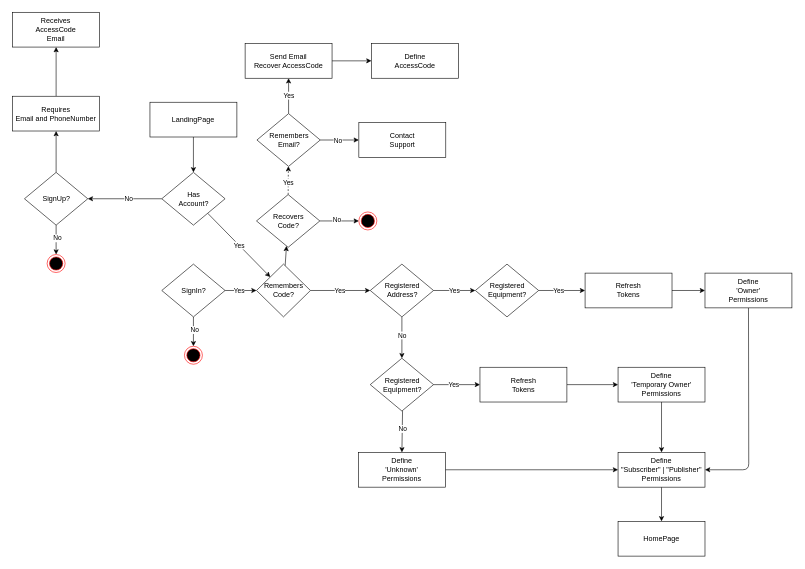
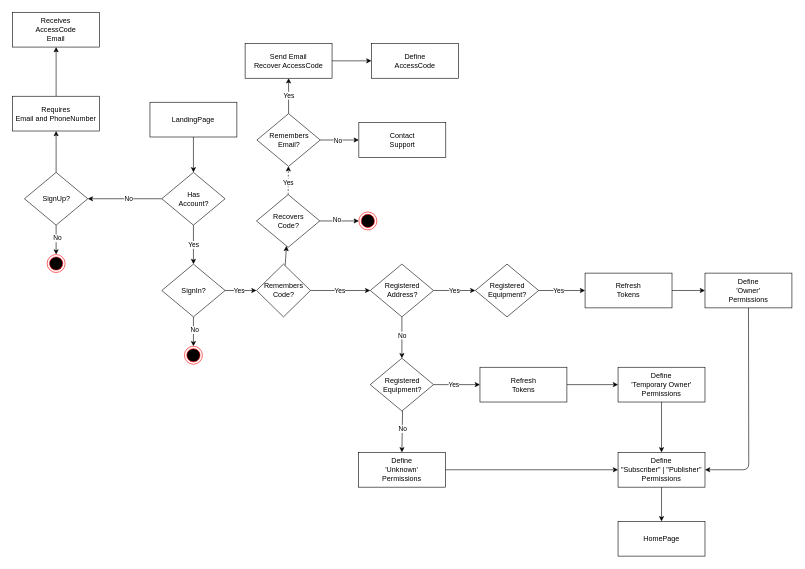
  <mxCell id="0" />
  <mxCell id="1" parent="0" />
  <mxCell id="2" value="" style="edgeStyle=none;html=1;" parent="1" source="6" target="10" edge="1"><mxGeometry relative="1" as="geometry" /></mxCell>
  <mxCell id="3" value="Yes" style="edgeLabel;html=1;align=center;verticalAlign=middle;resizable=0;points=[];" vertex="1" connectable="0" parent="2"><mxGeometry x="-0.126" y="1" relative="1" as="geometry"><mxPoint as="offset" /></mxGeometry></mxCell>
  <mxCell id="4" value="" style="edgeStyle=none;html=1;" parent="1" source="6" target="11" edge="1"><mxGeometry relative="1" as="geometry" /></mxCell>
  <mxCell id="5" value="No" style="edgeLabel;html=1;align=center;verticalAlign=middle;resizable=0;points=[];" vertex="1" connectable="0" parent="4"><mxGeometry x="-0.143" y="2" relative="1" as="geometry"><mxPoint as="offset" /></mxGeometry></mxCell>
  <mxCell id="6" value="SignIn?" style="shape=rhombus;html=1;dashed=0;whitespace=wrap;perimeter=rhombusPerimeter;" parent="1" vertex="1"><mxGeometry y="440" width="105.6" height="88" as="geometry" x="269" /></mxCell>
  <mxCell id="7" value="" style="edgeStyle=none;html=1;" edge="1" parent="1" source="10" target="15"><mxGeometry relative="1" as="geometry" /></mxCell>
  <mxCell id="8" value="Yes" style="edgeLabel;html=1;align=center;verticalAlign=middle;resizable=0;points=[];" vertex="1" connectable="0" parent="7"><mxGeometry x="-0.15" y="3" relative="1" as="geometry"><mxPoint x="6" y="3" as="offset" /></mxGeometry></mxCell>
  <mxCell id="9" value="" style="edgeStyle=none;html=1;" edge="1" parent="1" source="10" target="61"><mxGeometry relative="1" as="geometry" /></mxCell>
  <mxCell id="10" value="Remembers&lt;br&gt;Code?" style="shape=rhombus;html=1;dashed=0;whitespace=wrap;perimeter=rhombusPerimeter;" parent="1" vertex="1"><mxGeometry x="427" y="440" width="90" height="88" as="geometry" /></mxCell>
  <mxCell id="11" value="" style="ellipse;html=1;shape=endState;fillColor=#000000;strokeColor=#ff0000;" parent="1" vertex="1"><mxGeometry x="306.8" y="577" width="30" height="30" as="geometry" /></mxCell>
  <mxCell id="12" value="Yes" style="edgeStyle=none;html=1;" edge="1" parent="1" source="15" target="18"><mxGeometry relative="1" as="geometry" /></mxCell>
  <mxCell id="13" value="" style="edgeStyle=none;html=1;" edge="1" parent="1" source="15" target="21"><mxGeometry relative="1" as="geometry" /></mxCell>
  <mxCell id="14" value="No" style="edgeLabel;html=1;align=center;verticalAlign=middle;resizable=0;points=[];" vertex="1" connectable="0" parent="13"><mxGeometry x="-0.141" relative="1" as="geometry"><mxPoint as="offset" /></mxGeometry></mxCell>
  <mxCell id="15" value="Registered&lt;br&gt;Address?" style="shape=rhombus;html=1;dashed=0;whitespace=wrap;perimeter=rhombusPerimeter;" vertex="1" parent="1"><mxGeometry x="616.7" y="440" width="105.6" height="88" as="geometry" /></mxCell>
  <mxCell id="16" value="" style="edgeStyle=none;html=1;" edge="1" parent="1" source="18" target="20"><mxGeometry relative="1" as="geometry" /></mxCell>
  <mxCell id="17" value="Yes" style="edgeLabel;html=1;align=center;verticalAlign=middle;resizable=0;points=[];" vertex="1" connectable="0" parent="16"><mxGeometry x="-0.143" relative="1" as="geometry"><mxPoint as="offset" /></mxGeometry></mxCell>
  <mxCell id="18" value="Registered&lt;br&gt;Equipment?" style="shape=rhombus;html=1;dashed=0;whitespace=wrap;perimeter=rhombusPerimeter;" vertex="1" parent="1"><mxGeometry x="792" y="440" width="105.6" height="88" as="geometry" /></mxCell>
  <mxCell id="19" value="" style="edgeStyle=none;html=1;" edge="1" parent="1" source="20" target="27"><mxGeometry relative="1" as="geometry" /></mxCell>
  <mxCell id="20" value="Refresh&lt;br&gt;Tokens" style="whiteSpace=wrap;html=1;align=center;" vertex="1" parent="1"><mxGeometry x="975" y="455" width="145" height="58" as="geometry" /></mxCell>
  <mxCell id="21" value="Registered&lt;br&gt;Equipment?" style="shape=rhombus;html=1;dashed=0;whitespace=wrap;perimeter=rhombusPerimeter;" vertex="1" parent="1"><mxGeometry x="616.7" y="597" width="105.6" height="88" as="geometry" /></mxCell>
  <mxCell id="22" value="" style="edgeStyle=none;html=1;" edge="1" parent="1" target="25"><mxGeometry relative="1" as="geometry"><mxPoint x="722.3" y="641" as="sourcePoint" /></mxGeometry></mxCell>
  <mxCell id="23" value="Yes" style="edgeLabel;html=1;align=center;verticalAlign=middle;resizable=0;points=[];" vertex="1" connectable="0" parent="22"><mxGeometry x="-0.143" relative="1" as="geometry"><mxPoint as="offset" /></mxGeometry></mxCell>
  <mxCell id="24" value="" style="edgeStyle=none;html=1;" edge="1" parent="1" source="25" target="29"><mxGeometry relative="1" as="geometry" /></mxCell>
  <mxCell id="25" value="Refresh&lt;br&gt;Tokens" style="whiteSpace=wrap;html=1;align=center;" vertex="1" parent="1"><mxGeometry x="799.7" y="612" width="145" height="58" as="geometry" /></mxCell>
  <mxCell id="26" style="edgeStyle=none;html=1;entryX=1;entryY=0.5;entryDx=0;entryDy=0;" edge="1" parent="1" source="27" target="35"><mxGeometry relative="1" as="geometry"><Array as="points"><mxPoint x="1248" y="783" /></Array></mxGeometry></mxCell>
  <mxCell id="27" value="Define&lt;br&gt;'Owner'&lt;br&gt;Permissions" style="whiteSpace=wrap;html=1;align=center;" vertex="1" parent="1"><mxGeometry x="1175" y="455" width="145" height="58" as="geometry" /></mxCell>
  <mxCell id="28" style="edgeStyle=none;html=1;entryX=0.5;entryY=0;entryDx=0;entryDy=0;" edge="1" parent="1" source="29" target="35"><mxGeometry relative="1" as="geometry" /></mxCell>
  <mxCell id="29" value="Define&lt;br&gt;'Temporary Owner'&lt;br&gt;Permissions" style="whiteSpace=wrap;html=1;align=center;" vertex="1" parent="1"><mxGeometry x="1030" y="612" width="145" height="58" as="geometry" /></mxCell>
  <mxCell id="30" value="" style="edgeStyle=none;html=1;exitX=0.5;exitY=1;exitDx=0;exitDy=0;entryX=0.5;entryY=0;entryDx=0;entryDy=0;" edge="1" parent="1" target="33"><mxGeometry relative="1" as="geometry"><mxPoint x="670.6" y="685" as="sourcePoint" /><mxPoint x="669.847" y="748" as="targetPoint" /><Array as="points" /></mxGeometry></mxCell>
  <mxCell id="31" value="No" style="edgeLabel;html=1;align=center;verticalAlign=middle;resizable=0;points=[];" vertex="1" connectable="0" parent="30"><mxGeometry x="-0.143" relative="1" as="geometry"><mxPoint as="offset" /></mxGeometry></mxCell>
  <mxCell id="32" style="edgeStyle=none;html=1;entryX=0;entryY=0.5;entryDx=0;entryDy=0;" edge="1" parent="1" source="33" target="35"><mxGeometry relative="1" as="geometry" /></mxCell>
  <mxCell id="33" value="Define&lt;br&gt;'Unknown'&lt;br&gt;Permissions" style="whiteSpace=wrap;html=1;align=center;" vertex="1" parent="1"><mxGeometry x="597" y="754" width="145" height="58" as="geometry" /></mxCell>
  <mxCell id="34" style="edgeStyle=none;html=1;" edge="1" parent="1" source="35" target="42"><mxGeometry relative="1" as="geometry" /></mxCell>
  <mxCell id="35" value="Define&lt;br&gt;&quot;Subscriber&quot; | &quot;Publisher&quot;&lt;br&gt;Permissions" style="whiteSpace=wrap;html=1;align=center;" vertex="1" parent="1"><mxGeometry x="1030" y="754" width="145" height="58" as="geometry" /></mxCell>
- <mxCell id="36" value="Yes" style="edgeStyle=none;html=1;" edge="1" parent="1" source="39" target="10"><mxGeometry relative="1" as="geometry" /></mxCell>
+ <mxCell id="36" value="Yes" style="edgeStyle=none;html=1;entryX=0.5;entryY=0;entryDx=0;entryDy=0;" edge="1" parent="1" source="39" target="6"><mxGeometry relative="1" as="geometry" /></mxCell>
  <mxCell id="37" value="" style="edgeStyle=none;html=1;entryX=1;entryY=0.5;entryDx=0;entryDy=0;" edge="1" parent="1" source="39" target="44"><mxGeometry relative="1" as="geometry"><mxPoint x="151" y="331" as="targetPoint" /></mxGeometry></mxCell>
  <mxCell id="38" value="No" style="edgeLabel;html=1;align=center;verticalAlign=middle;resizable=0;points=[];" vertex="1" connectable="0" parent="37"><mxGeometry x="-0.096" relative="1" as="geometry"><mxPoint as="offset" /></mxGeometry></mxCell>
  <mxCell id="39" value="Has&lt;br&gt;Account?" style="shape=rhombus;html=1;dashed=0;whitespace=wrap;perimeter=rhombusPerimeter;" vertex="1" parent="1"><mxGeometry y="287" width="105.6" height="88" as="geometry" x="269" /></mxCell>
  <mxCell id="40" style="edgeStyle=none;html=1;" edge="1" parent="1" source="41" target="39"><mxGeometry relative="1" as="geometry" /></mxCell>
  <mxCell id="41" value="LandingPage" style="whiteSpace=wrap;html=1;align=center;" vertex="1" parent="1"><mxGeometry x="249.3" y="170" width="145" height="58" as="geometry" /></mxCell>
  <mxCell id="42" value="HomePage" style="whiteSpace=wrap;html=1;align=center;" vertex="1" parent="1"><mxGeometry x="1030" y="869" width="145" height="58" as="geometry" /></mxCell>
  <mxCell id="43" value="" style="edgeStyle=none;html=1;" edge="1" parent="1" source="44" target="49"><mxGeometry relative="1" as="geometry" /></mxCell>
  <mxCell id="44" value="SignUp?" style="shape=rhombus;html=1;dashed=0;whitespace=wrap;perimeter=rhombusPerimeter;" vertex="1" parent="1"><mxGeometry x="40" y="287" width="105.6" height="88" as="geometry" /></mxCell>
  <mxCell id="45" value="" style="edgeStyle=none;html=1;" edge="1" parent="1" target="47"><mxGeometry relative="1" as="geometry"><mxPoint x="92.8" y="375" as="sourcePoint" /></mxGeometry></mxCell>
  <mxCell id="46" value="No" style="edgeLabel;html=1;align=center;verticalAlign=middle;resizable=0;points=[];" vertex="1" connectable="0" parent="45"><mxGeometry x="-0.143" y="2" relative="1" as="geometry"><mxPoint as="offset" /></mxGeometry></mxCell>
  <mxCell id="47" value="" style="ellipse;html=1;shape=endState;fillColor=#000000;strokeColor=#ff0000;" vertex="1" parent="1"><mxGeometry x="77.8" y="424" width="30" height="30" as="geometry" /></mxCell>
  <mxCell id="48" value="" style="edgeStyle=none;html=1;exitX=0.5;exitY=0;exitDx=0;exitDy=0;" edge="1" parent="1" source="49" target="50"><mxGeometry relative="1" as="geometry"><mxPoint x="262.6" y="49" as="sourcePoint" /></mxGeometry></mxCell>
  <mxCell id="49" value="Requires&lt;br&gt;Email and PhoneNumber" style="whiteSpace=wrap;html=1;align=center;" vertex="1" parent="1"><mxGeometry x="20.3" y="160" width="145" height="58" as="geometry" /></mxCell>
  <mxCell id="50" value="Receives&lt;br&gt;AccessCode&lt;br&gt;Email" style="whiteSpace=wrap;html=1;align=center;" vertex="1" parent="1"><mxGeometry x="20.3" y="20" width="145" height="58" as="geometry" /></mxCell>
  <mxCell id="51" value="" style="edgeStyle=none;html=1;exitX=0.5;exitY=0;exitDx=0;exitDy=0;dashed=1;" edge="1" parent="1" target="56" source="61"><mxGeometry relative="1" as="geometry"><mxPoint x="480.5" y="342" as="sourcePoint" /></mxGeometry></mxCell>
  <mxCell id="52" value="Yes" style="edgeLabel;html=1;align=center;verticalAlign=middle;resizable=0;points=[];" vertex="1" connectable="0" parent="51"><mxGeometry x="-0.093" relative="1" as="geometry"><mxPoint as="offset" /></mxGeometry></mxCell>
  <mxCell id="53" value="" style="edgeStyle=none;html=1;" edge="1" parent="1" source="56" target="57"><mxGeometry relative="1" as="geometry" /></mxCell>
  <mxCell id="54" value="No" style="edgeLabel;html=1;align=center;verticalAlign=middle;resizable=0;points=[];" vertex="1" connectable="0" parent="53"><mxGeometry x="-0.097" relative="1" as="geometry"><mxPoint as="offset" /></mxGeometry></mxCell>
  <mxCell id="55" value="Yes" style="edgeStyle=none;html=1;" edge="1" parent="1" source="56" target="59"><mxGeometry relative="1" as="geometry" /></mxCell>
  <mxCell id="56" value="Remembers&lt;br&gt;Email?" style="shape=rhombus;html=1;dashed=0;whitespace=wrap;perimeter=rhombusPerimeter;" vertex="1" parent="1"><mxGeometry x="427.7" y="189" width="105.6" height="88" as="geometry" /></mxCell>
  <mxCell id="57" value="Contact &lt;br&gt;Support" style="whiteSpace=wrap;html=1;align=center;" vertex="1" parent="1"><mxGeometry x="597.7" y="204" width="145" height="58" as="geometry" /></mxCell>
  <mxCell id="58" value="" style="edgeStyle=none;html=1;" edge="1" parent="1" source="59" target="60"><mxGeometry relative="1" as="geometry" /></mxCell>
  <mxCell id="59" value="Send Email&lt;br&gt;Recover AccessCode" style="whiteSpace=wrap;html=1;align=center;" vertex="1" parent="1"><mxGeometry x="408" y="72" width="145" height="58" as="geometry" /></mxCell>
  <mxCell id="60" value="Define&lt;br&gt;AccessCode" style="whiteSpace=wrap;html=1;align=center;" vertex="1" parent="1"><mxGeometry x="618.7" y="72" width="145" height="58" as="geometry" /></mxCell>
  <mxCell id="61" value="Recovers&lt;br&gt;Code?" style="shape=rhombus;html=1;dashed=0;whitespace=wrap;perimeter=rhombusPerimeter;" vertex="1" parent="1"><mxGeometry x="427" y="324" width="105.6" height="88" as="geometry" /></mxCell>
  <mxCell id="62" value="" style="edgeStyle=none;html=1;exitX=1;exitY=0.5;exitDx=0;exitDy=0;entryX=0;entryY=0.5;entryDx=0;entryDy=0;" edge="1" parent="1" target="64" source="61"><mxGeometry relative="1" as="geometry"><mxPoint x="565" y="324" as="sourcePoint" /></mxGeometry></mxCell>
  <mxCell id="63" value="No" style="edgeLabel;html=1;align=center;verticalAlign=middle;resizable=0;points=[];" vertex="1" connectable="0" parent="62"><mxGeometry x="-0.143" y="2" relative="1" as="geometry"><mxPoint as="offset" /></mxGeometry></mxCell>
  <mxCell id="64" value="" style="ellipse;html=1;shape=endState;fillColor=#000000;strokeColor=#ff0000;" vertex="1" parent="1"><mxGeometry x="597.7" y="353" width="30" height="30" as="geometry" /></mxCell>
